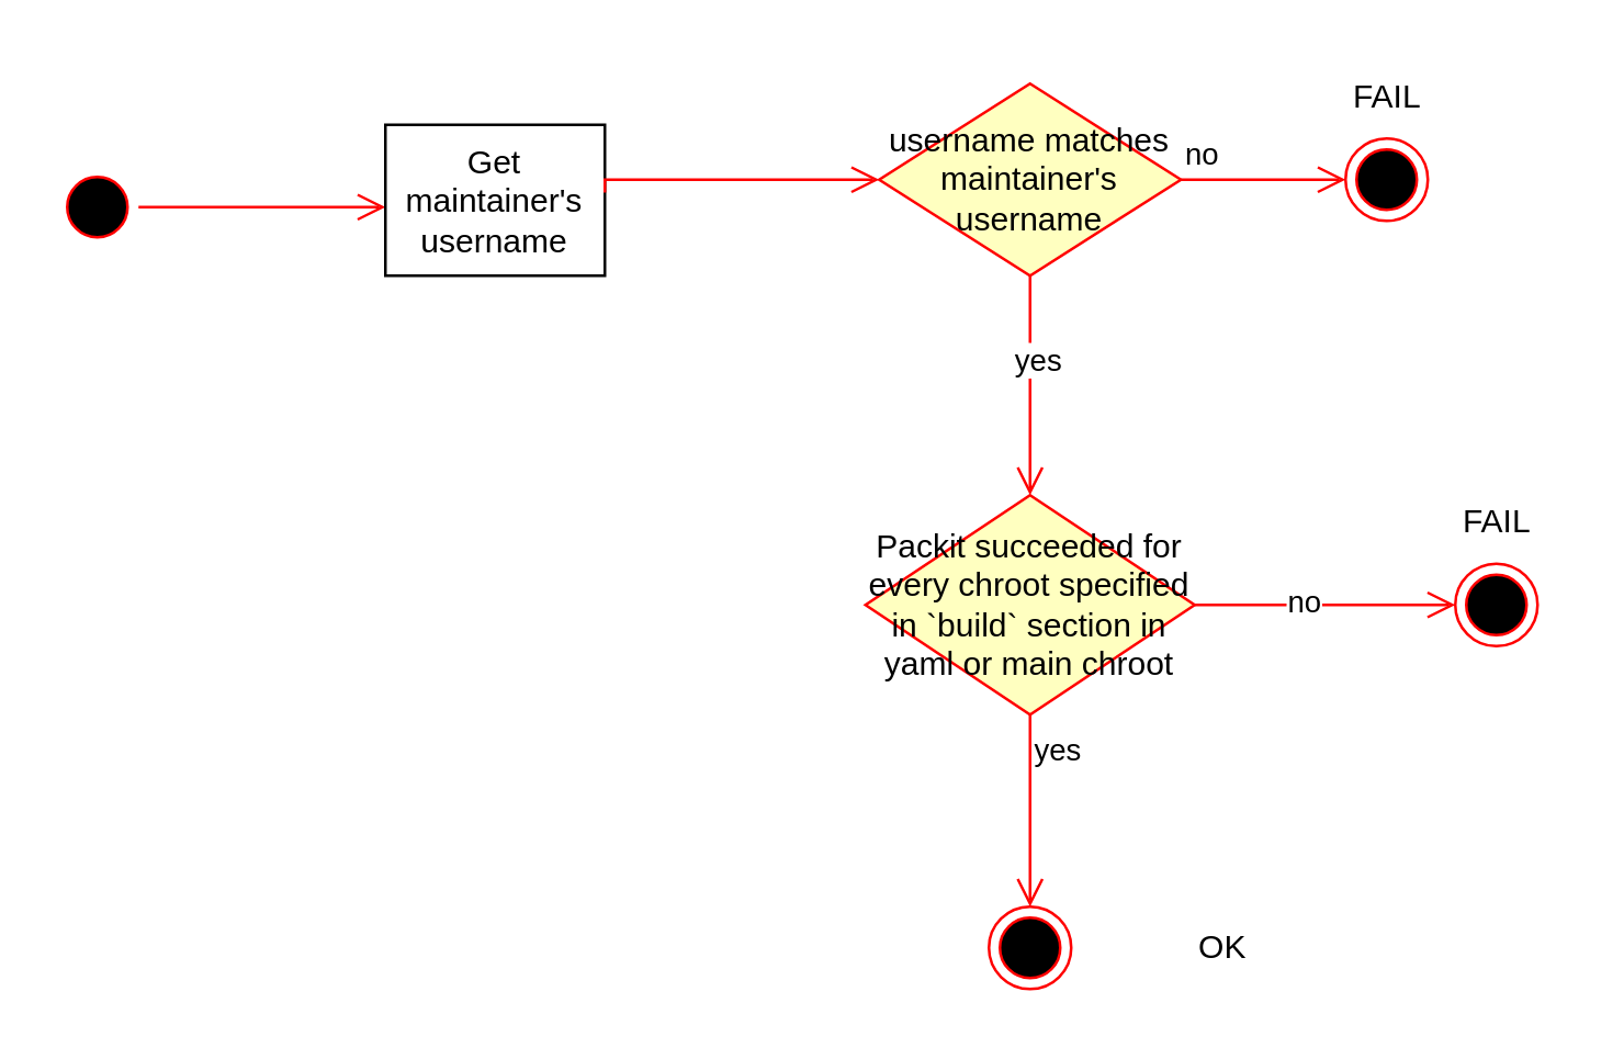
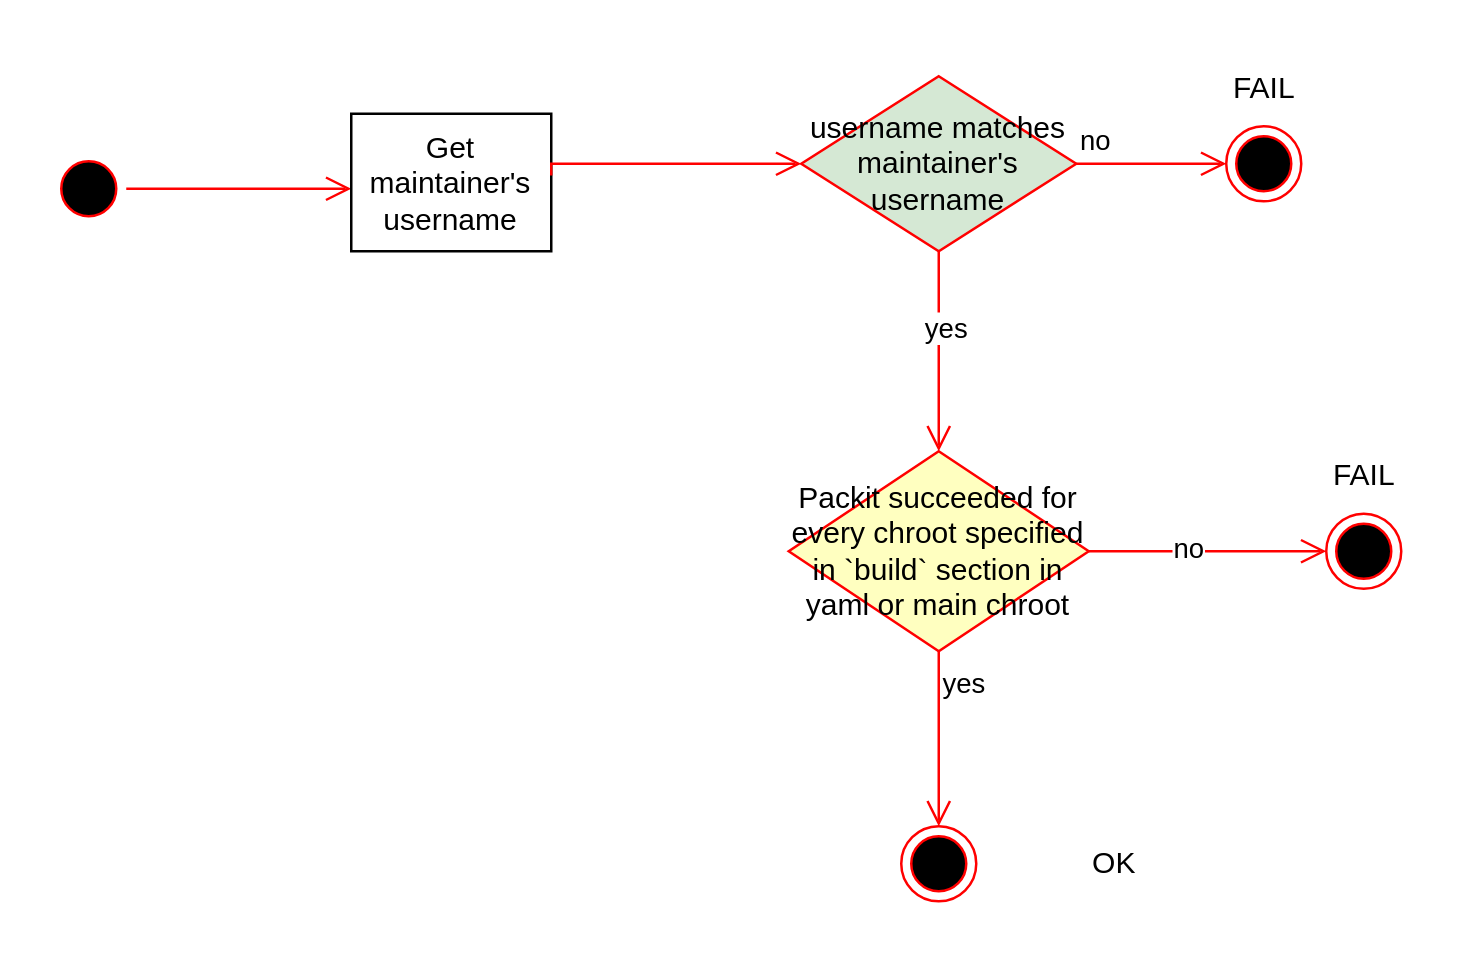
  <mxCell id="0" />
  <mxCell id="1" parent="0" />
  <mxCell id="2" value="" style="ellipse;html=1;shape=startState;fillColor=#000000;strokeColor=#ff0000;" vertex="1" parent="1"><mxGeometry x="20" y="60" width="30" height="30" as="geometry" /></mxCell>
  <mxCell id="3" value="" style="edgeStyle=orthogonalEdgeStyle;html=1;verticalAlign=bottom;endArrow=open;endSize=8;strokeColor=#ff0000;rounded=0;" edge="1" source="2" parent="1"><mxGeometry relative="1" as="geometry"><mxPoint x="140" y="75" as="targetPoint" /></mxGeometry></mxCell>
  <mxCell id="4" value="Get maintainer's username" style="rounded=0;whiteSpace=wrap;html=1;" vertex="1" parent="1"><mxGeometry x="140" y="45" width="80" height="55" as="geometry" /></mxCell>
- <mxCell id="5" value="username matches maintainer's username" style="rhombus;whiteSpace=wrap;html=1;fillColor=#ffffc0;strokeColor=#ff0000;" vertex="1" parent="1"><mxGeometry x="320" y="30" width="110" height="70" as="geometry" /></mxCell>
+ <mxCell id="5" value="username matches maintainer's username" style="rhombus;whiteSpace=wrap;html=1;fillColor=#d5e8d4;strokeColor=#ff0000;" vertex="1" parent="1"><mxGeometry x="320" y="30" width="110" height="70" as="geometry" /></mxCell>
  <mxCell id="6" value="no" style="edgeStyle=orthogonalEdgeStyle;html=1;align=left;verticalAlign=bottom;endArrow=open;endSize=8;strokeColor=#ff0000;rounded=0;" edge="1" source="5" parent="1"><mxGeometry x="-1" relative="1" as="geometry"><mxPoint x="490" y="65" as="targetPoint" /><Array as="points"><mxPoint x="475" y="65" /></Array></mxGeometry></mxCell>
  <mxCell id="7" value="" style="edgeStyle=orthogonalEdgeStyle;html=1;align=left;verticalAlign=top;endArrow=open;endSize=8;strokeColor=#ff0000;rounded=0;exitX=0.5;exitY=1;exitDx=0;exitDy=0;" edge="1" source="5" parent="1"><mxGeometry x="-1" relative="1" as="geometry"><mxPoint x="375" y="180" as="targetPoint" /><Array as="points"><mxPoint x="375" y="170" /></Array></mxGeometry></mxCell>
  <mxCell id="8" value="yes" style="edgeLabel;html=1;align=center;verticalAlign=middle;resizable=0;points=[];" vertex="1" connectable="0" parent="7"><mxGeometry x="-0.239" y="2" relative="1" as="geometry"><mxPoint as="offset" /></mxGeometry></mxCell>
  <mxCell id="9" value="" style="edgeStyle=orthogonalEdgeStyle;html=1;verticalAlign=bottom;endArrow=open;endSize=8;strokeColor=#ff0000;rounded=0;" edge="1" parent="1" target="5"><mxGeometry relative="1" as="geometry"><mxPoint x="310" y="69.71" as="targetPoint" /><mxPoint x="220" y="69.71" as="sourcePoint" /><Array as="points"><mxPoint x="220" y="65" /></Array></mxGeometry></mxCell>
  <mxCell id="10" value="" style="ellipse;html=1;shape=endState;fillColor=#000000;strokeColor=#ff0000;" vertex="1" parent="1"><mxGeometry x="490" y="50" width="30" height="30" as="geometry" /></mxCell>
  <mxCell id="11" value="FAIL" style="text;html=1;align=center;verticalAlign=middle;resizable=0;points=[];autosize=1;strokeColor=none;fillColor=none;" vertex="1" parent="1"><mxGeometry x="480" y="20" width="50" height="30" as="geometry" /></mxCell>
  <mxCell id="12" value="Packit succeeded for every chroot specified in `build` section in yaml or main chroot" style="rhombus;whiteSpace=wrap;html=1;fillColor=#ffffc0;strokeColor=#ff0000;" vertex="1" parent="1"><mxGeometry x="315" y="180" width="120" height="80" as="geometry" /></mxCell>
  <mxCell id="13" value="" style="edgeStyle=orthogonalEdgeStyle;html=1;align=left;verticalAlign=bottom;endArrow=open;endSize=8;strokeColor=#ff0000;rounded=0;" edge="1" source="12" parent="1"><mxGeometry x="-1" relative="1" as="geometry"><mxPoint x="530" y="220" as="targetPoint" /><Array as="points"><mxPoint x="450" y="220" /><mxPoint x="450" y="220" /></Array></mxGeometry></mxCell>
  <mxCell id="14" value="no" style="edgeLabel;html=1;align=center;verticalAlign=middle;resizable=0;points=[];" vertex="1" connectable="0" parent="13"><mxGeometry x="-0.181" y="2" relative="1" as="geometry"><mxPoint as="offset" /></mxGeometry></mxCell>
  <mxCell id="15" value="yes" style="edgeStyle=orthogonalEdgeStyle;html=1;align=left;verticalAlign=top;endArrow=open;endSize=8;strokeColor=#ff0000;rounded=0;" edge="1" source="12" parent="1"><mxGeometry x="-1" relative="1" as="geometry"><mxPoint x="375" y="330" as="targetPoint" /><Array as="points"><mxPoint x="375" y="310" /></Array></mxGeometry></mxCell>
  <mxCell id="16" value="" style="ellipse;html=1;shape=endState;fillColor=#000000;strokeColor=#ff0000;" vertex="1" parent="1"><mxGeometry x="530" y="205" width="30" height="30" as="geometry" /></mxCell>
  <mxCell id="17" value="" style="ellipse;html=1;shape=endState;fillColor=#000000;strokeColor=#ff0000;" vertex="1" parent="1"><mxGeometry x="360" y="330" width="30" height="30" as="geometry" /></mxCell>
  <mxCell id="18" value="FAIL" style="text;html=1;align=center;verticalAlign=middle;resizable=0;points=[];autosize=1;strokeColor=none;fillColor=none;" vertex="1" parent="1"><mxGeometry x="520" y="175" width="50" height="30" as="geometry" /></mxCell>
  <mxCell id="19" value="OK" style="text;html=1;align=center;verticalAlign=middle;resizable=0;points=[];autosize=1;strokeColor=none;fillColor=none;" vertex="1" parent="1"><mxGeometry x="425" y="330" width="40" height="30" as="geometry" /></mxCell>
